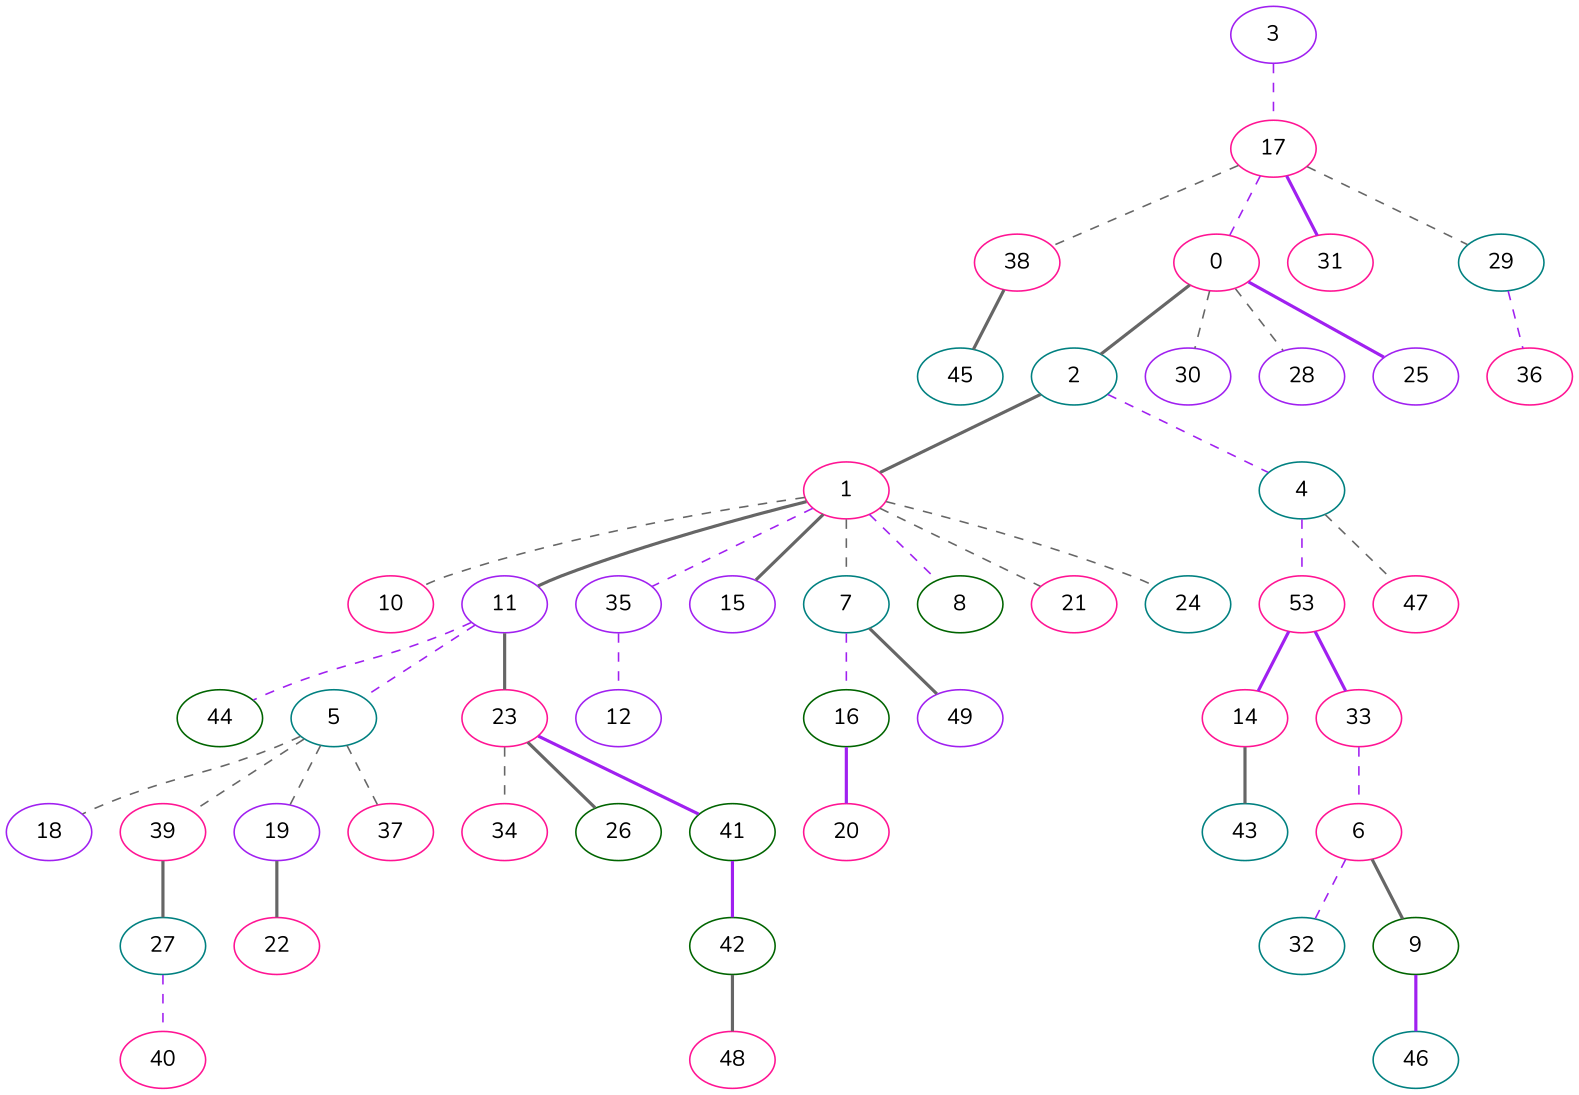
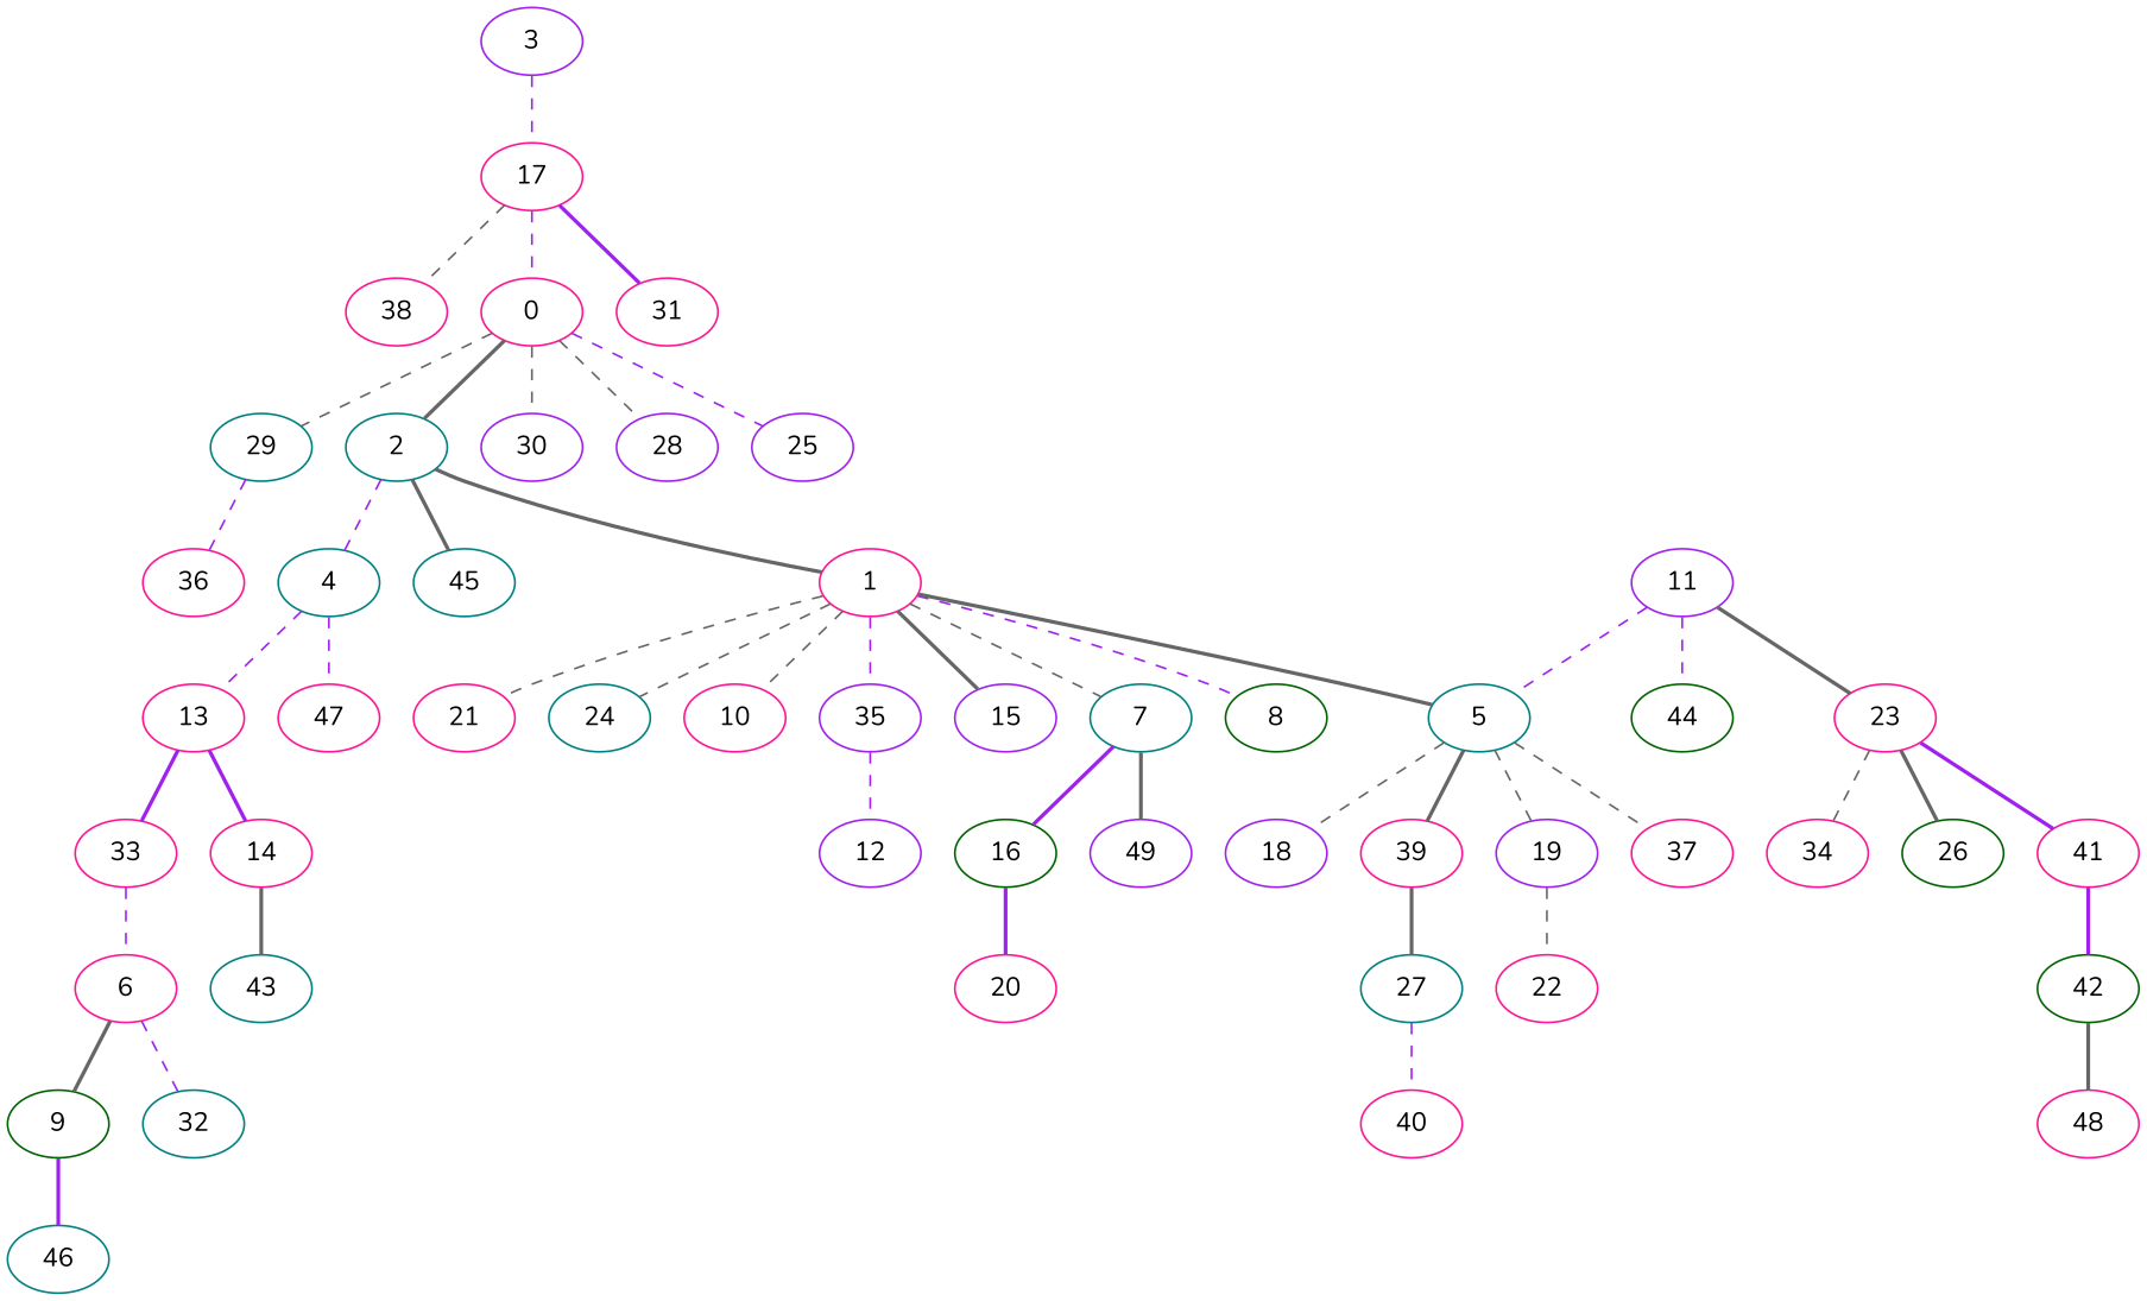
  graph {
    fontname=Nunito
    node [color=deeppink fontname=Nunito]
    edge [color=gray40 fontname=Nunito style=dashed]
    3 [color=purple]
    17
    38
    0
    31
    29 [color=teal]
    45 [color=teal]
    2 [color=teal]
    30 [color=purple]
    28 [color=purple]
    25 [color=purple]
    36
    1
    4 [color=teal]
    10
    11 [color=purple]
    35 [color=purple]
    15 [color=purple]
    7 [color=teal]
    8 [color=darkgreen]
    21
    24 [color=teal]
    44 [color=darkgreen]
    5 [color=teal]
    23
    12 [color=purple]
-   13 [label=53]
+   13
    47
    16 [color=darkgreen]
    49 [color=purple]
    18 [color=purple]
    39
    19 [color=purple]
    37
    34
    26 [color=darkgreen]
-   41 [color=darkgreen]
+   41
    27 [color=teal]
    22
    14
    33
    43 [color=teal]
    6
    32 [color=teal]
    9 [color=darkgreen]
    42 [color=darkgreen]
    48
    46 [color=teal]
    20
    40
    3 -- 17 [color=purple]
    17 -- 38
    17 -- 0 [color=purple]
    17 -- 31 [color=purple style=bold]
-   17 -- 29
-   38 -- 45 [style=bold]
+   0 -- 29
+   2 -- 45 [style=bold]
    0 -- 2 [style=bold]
    0 -- 30
    0 -- 28
-   0 -- 25 [color=purple style=bold]
+   0 -- 25 [color=purple]
    29 -- 36 [color=purple]
    2 -- 1 [style=bold]
    2 -- 4 [color=purple]
    1 -- 10
-   1 -- 11 [style=bold]
+   1 -- 5 [style=bold]
    1 -- 35 [color=purple]
    1 -- 15 [style=bold]
    1 -- 7
    1 -- 8 [color=purple]
    1 -- 21
    1 -- 24
    4 -- 13 [color=purple]
-   4 -- 47
+   4 -- 47 [color=purple]
    11 -- 44 [color=purple]
    11 -- 5 [color=purple]
    11 -- 23 [style=bold]
    35 -- 12 [color=purple]
-   7 -- 16 [color=purple]
+   7 -- 16 [color=purple style=bold]
    7 -- 49 [style=bold]
    5 -- 18
-   5 -- 39
+   5 -- 39 [style=bold]
    5 -- 19
    5 -- 37
    23 -- 34
    23 -- 26 [style=bold]
    23 -- 41 [color=purple style=bold]
    13 -- 14 [color=purple style=bold]
    13 -- 33 [color=purple style=bold]
    16 -- 20 [color=purple style=bold]
    39 -- 27 [style=bold]
-   19 -- 22 [style=bold]
+   19 -- 22
    41 -- 42 [color=purple style=bold]
    27 -- 40 [color=purple]
    14 -- 43 [style=bold]
    33 -- 6 [color=purple]
    6 -- 32 [color=purple]
    6 -- 9 [style=bold]
    9 -- 46 [color=purple style=bold]
    42 -- 48 [style=bold]
  }
